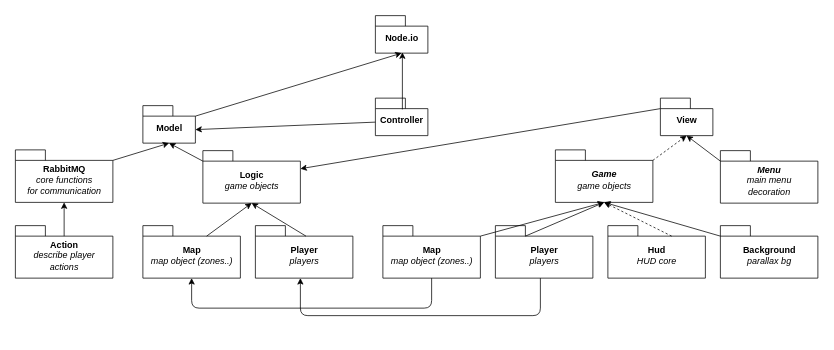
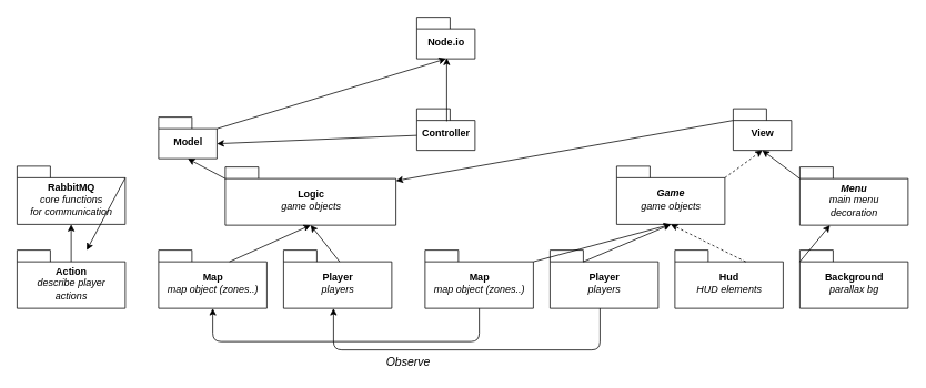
  <mxCell id="0" />
  <mxCell id="1" parent="0" />
  <mxCell id="2" value="Model" style="shape=folder;fontStyle=1;spacingTop=10;tabWidth=40;tabHeight=14;tabPosition=left;html=1;" vertex="1" parent="1"><mxGeometry x="190" y="140" width="70" height="50" as="geometry" /></mxCell>
  <mxCell id="3" value="View" style="shape=folder;fontStyle=1;spacingTop=10;tabWidth=40;tabHeight=14;tabPosition=left;html=1;" vertex="1" parent="1"><mxGeometry x="880" y="130" width="70" height="50" as="geometry" /></mxCell>
  <mxCell id="4" value="Controller" style="shape=folder;fontStyle=1;spacingTop=10;tabWidth=40;tabHeight=14;tabPosition=left;html=1;" vertex="1" parent="1"><mxGeometry x="500" y="130" width="70" height="50" as="geometry" /></mxCell>
  <mxCell id="5" value="RabbitMQ&lt;br&gt;&lt;span style=&quot;font-weight: 400&quot;&gt;&lt;i&gt;core functions &lt;br&gt;for communication&lt;/i&gt;&lt;/span&gt;" style="shape=folder;fontStyle=1;spacingTop=10;tabWidth=40;tabHeight=14;tabPosition=left;html=1;" vertex="1" parent="1"><mxGeometry x="20" y="199" width="130" height="70" as="geometry" /></mxCell>
- <mxCell id="6" value="Logic&lt;br&gt;&lt;span style=&quot;font-weight: 400&quot;&gt;&lt;i&gt;game objects&lt;br&gt;&lt;/i&gt;&lt;/span&gt;" style="shape=folder;fontStyle=1;spacingTop=10;tabWidth=40;tabHeight=14;tabPosition=left;html=1;" vertex="1" parent="1"><mxGeometry x="270" y="200" width="130" height="70" as="geometry" /></mxCell>
+ <mxCell id="6" value="Logic&lt;br&gt;&lt;span style=&quot;font-weight: 400&quot;&gt;&lt;i&gt;game objects&lt;br&gt;&lt;/i&gt;&lt;/span&gt;" style="shape=folder;fontStyle=1;spacingTop=10;tabWidth=40;tabHeight=14;tabPosition=left;html=1;" vertex="1" parent="1"><mxGeometry x="270" y="200" width="205" height="70" as="geometry" /></mxCell>
  <mxCell id="7" value="Action&lt;br&gt;&lt;span style=&quot;font-weight: 400&quot;&gt;&lt;i&gt;describe player&lt;br&gt;actions&lt;/i&gt;&lt;/span&gt;" style="shape=folder;fontStyle=1;spacingTop=10;tabWidth=40;tabHeight=14;tabPosition=left;html=1;" vertex="1" parent="1"><mxGeometry x="20" y="300" width="130" height="70" as="geometry" /></mxCell>
  <mxCell id="8" value="Map&lt;br&gt;&lt;span style=&quot;font-weight: normal&quot;&gt;&lt;i&gt;map object (zones..)&lt;/i&gt;&lt;/span&gt;" style="shape=folder;fontStyle=1;spacingTop=10;tabWidth=40;tabHeight=14;tabPosition=left;html=1;" vertex="1" parent="1"><mxGeometry x="190" y="300" width="130" height="70" as="geometry" /></mxCell>
  <mxCell id="9" value="Player&lt;br&gt;&lt;span style=&quot;font-weight: normal&quot;&gt;&lt;i&gt;players&lt;/i&gt;&lt;/span&gt;" style="shape=folder;fontStyle=1;spacingTop=10;tabWidth=40;tabHeight=14;tabPosition=left;html=1;" vertex="1" parent="1"><mxGeometry x="340" y="300" width="130" height="70" as="geometry" /></mxCell>
  <mxCell id="10" value="&lt;i&gt;Game&lt;/i&gt;&lt;br&gt;&lt;span style=&quot;font-weight: 400&quot;&gt;&lt;i&gt;game objects&lt;/i&gt;&lt;/span&gt;" style="shape=folder;fontStyle=1;spacingTop=10;tabWidth=40;tabHeight=14;tabPosition=left;html=1;" vertex="1" parent="1"><mxGeometry x="740" y="199" width="130" height="70" as="geometry" /></mxCell>
  <mxCell id="11" value="&lt;i&gt;Menu&lt;br&gt;&lt;/i&gt;&lt;span style=&quot;font-weight: normal&quot;&gt;&lt;i&gt;main menu &lt;br&gt;decoration&lt;/i&gt;&lt;/span&gt;" style="shape=folder;fontStyle=1;spacingTop=10;tabWidth=40;tabHeight=14;tabPosition=left;html=1;" vertex="1" parent="1"><mxGeometry x="960" y="200" width="130" height="70" as="geometry" /></mxCell>
  <mxCell id="12" value="Map&lt;br&gt;&lt;span style=&quot;font-weight: normal&quot;&gt;&lt;i&gt;map object (zones..)&lt;/i&gt;&lt;/span&gt;" style="shape=folder;fontStyle=1;spacingTop=10;tabWidth=40;tabHeight=14;tabPosition=left;html=1;" vertex="1" parent="1"><mxGeometry x="510" y="300" width="130" height="70" as="geometry" /></mxCell>
  <mxCell id="13" value="Player&lt;br&gt;&lt;span style=&quot;font-weight: normal&quot;&gt;&lt;i&gt;players&lt;/i&gt;&lt;/span&gt;" style="shape=folder;fontStyle=1;spacingTop=10;tabWidth=40;tabHeight=14;tabPosition=left;html=1;" vertex="1" parent="1"><mxGeometry x="660" y="300" width="130" height="70" as="geometry" /></mxCell>
- <mxCell id="14" value="Hud&lt;br&gt;&lt;i style=&quot;font-weight: normal&quot;&gt;HUD core&lt;/i&gt;" style="shape=folder;fontStyle=1;spacingTop=10;tabWidth=40;tabHeight=14;tabPosition=left;html=1;" vertex="1" parent="1"><mxGeometry x="810" y="300" width="130" height="70" as="geometry" /></mxCell>
+ <mxCell id="14" value="Hud&lt;br&gt;&lt;i style=&quot;font-weight: normal&quot;&gt;HUD elements&lt;/i&gt;" style="shape=folder;fontStyle=1;spacingTop=10;tabWidth=40;tabHeight=14;tabPosition=left;html=1;" vertex="1" parent="1"><mxGeometry x="810" y="300" width="130" height="70" as="geometry" /></mxCell>
  <mxCell id="15" value="Background&lt;br&gt;&lt;span style=&quot;font-weight: 400&quot;&gt;&lt;i&gt;parallax bg&lt;/i&gt;&lt;/span&gt;" style="shape=folder;fontStyle=1;spacingTop=10;tabWidth=40;tabHeight=14;tabPosition=left;html=1;" vertex="1" parent="1"><mxGeometry x="960" y="300" width="130" height="70" as="geometry" /></mxCell>
- <mxCell id="16" value="" style="endArrow=classic;html=1;entryX=0.5;entryY=1;entryDx=0;entryDy=0;entryPerimeter=0;exitX=0;exitY=0;exitDx=130;exitDy=14;exitPerimeter=0;" edge="1" parent="1" source="5" target="2"><mxGeometry width="50" height="50" relative="1" as="geometry"><mxPoint x="180" y="270" as="sourcePoint" /><mxPoint x="230" y="220" as="targetPoint" /></mxGeometry></mxCell>
+ <mxCell id="16" value="" style="endArrow=classic;html=1;exitX=0;exitY=0;exitDx=130;exitDy=14;exitPerimeter=0;" edge="1" parent="1" source="5" target="7"><mxGeometry width="50" height="50" relative="1" as="geometry"><mxPoint x="180" y="270" as="sourcePoint" /><mxPoint x="230" y="220" as="targetPoint" /></mxGeometry></mxCell>
  <mxCell id="17" value="" style="endArrow=classic;html=1;entryX=0.5;entryY=1;entryDx=0;entryDy=0;entryPerimeter=0;exitX=0;exitY=0;exitDx=0;exitDy=14;exitPerimeter=0;" edge="1" parent="1" source="6" target="2"><mxGeometry width="50" height="50" relative="1" as="geometry"><mxPoint x="210" y="270" as="sourcePoint" /><mxPoint x="260" y="220" as="targetPoint" /></mxGeometry></mxCell>
  <mxCell id="18" value="" style="endArrow=classic;html=1;entryX=0.5;entryY=1;entryDx=0;entryDy=0;entryPerimeter=0;" edge="1" parent="1" target="5"><mxGeometry width="50" height="50" relative="1" as="geometry"><mxPoint x="85" y="314" as="sourcePoint" /><mxPoint x="220" y="250" as="targetPoint" /></mxGeometry></mxCell>
  <mxCell id="19" value="" style="endArrow=classic;html=1;entryX=0.5;entryY=1;entryDx=0;entryDy=0;entryPerimeter=0;exitX=0;exitY=0;exitDx=85;exitDy=14;exitPerimeter=0;" edge="1" parent="1" source="8" target="6"><mxGeometry width="50" height="50" relative="1" as="geometry"><mxPoint x="210" y="290" as="sourcePoint" /><mxPoint x="260" y="240" as="targetPoint" /></mxGeometry></mxCell>
  <mxCell id="20" value="" style="endArrow=classic;html=1;exitX=0.519;exitY=0.2;exitDx=0;exitDy=0;exitPerimeter=0;entryX=0.5;entryY=1;entryDx=0;entryDy=0;entryPerimeter=0;" edge="1" parent="1" source="9" target="6"><mxGeometry width="50" height="50" relative="1" as="geometry"><mxPoint x="410" y="310" as="sourcePoint" /><mxPoint x="460" y="260" as="targetPoint" /></mxGeometry></mxCell>
  <mxCell id="21" value="" style="endArrow=classic;html=1;exitX=0;exitY=0;exitDx=130;exitDy=14;exitPerimeter=0;entryX=0.5;entryY=1;entryDx=0;entryDy=0;entryPerimeter=0;" edge="1" parent="1" source="12" target="10"><mxGeometry width="50" height="50" relative="1" as="geometry"><mxPoint x="650" y="300" as="sourcePoint" /><mxPoint x="700" y="250" as="targetPoint" /></mxGeometry></mxCell>
  <mxCell id="22" value="" style="endArrow=classic;html=1;entryX=0.5;entryY=1;entryDx=0;entryDy=0;entryPerimeter=0;exitX=0;exitY=0;exitDx=40;exitDy=14;exitPerimeter=0;" edge="1" parent="1" source="13" target="10"><mxGeometry width="50" height="50" relative="1" as="geometry"><mxPoint x="750" y="410" as="sourcePoint" /><mxPoint x="800" y="360" as="targetPoint" /></mxGeometry></mxCell>
  <mxCell id="23" value="" style="endArrow=classic;html=1;entryX=0.5;entryY=1;entryDx=0;entryDy=0;entryPerimeter=0;exitX=0;exitY=0;exitDx=85;exitDy=14;exitPerimeter=0;dashed=1;" edge="1" parent="1" source="14" target="10"><mxGeometry width="50" height="50" relative="1" as="geometry"><mxPoint x="920" y="590" as="sourcePoint" /><mxPoint x="970" y="540" as="targetPoint" /></mxGeometry></mxCell>
- <mxCell id="24" value="" style="endArrow=classic;html=1;entryX=0.5;entryY=1;entryDx=0;entryDy=0;entryPerimeter=0;exitX=0;exitY=0;exitDx=0;exitDy=14;exitPerimeter=0;" edge="1" parent="1" source="15" target="10"><mxGeometry width="50" height="50" relative="1" as="geometry"><mxPoint x="1110" y="420" as="sourcePoint" /><mxPoint x="1160" y="370" as="targetPoint" /></mxGeometry></mxCell>
+ <mxCell id="24" value="" style="endArrow=classic;html=1;exitX=0;exitY=0;exitDx=0;exitDy=14;exitPerimeter=0;" edge="1" parent="1" source="15" target="11"><mxGeometry width="50" height="50" relative="1" as="geometry"><mxPoint x="1110" y="420" as="sourcePoint" /><mxPoint x="1160" y="370" as="targetPoint" /></mxGeometry></mxCell>
  <mxCell id="25" value="" style="endArrow=classic;html=1;entryX=0.5;entryY=1;entryDx=0;entryDy=0;entryPerimeter=0;exitX=0;exitY=0;exitDx=130;exitDy=14;exitPerimeter=0;dashed=1;" edge="1" parent="1" source="10" target="3"><mxGeometry width="50" height="50" relative="1" as="geometry"><mxPoint x="780" y="190" as="sourcePoint" /><mxPoint x="830" y="140" as="targetPoint" /></mxGeometry></mxCell>
  <mxCell id="26" value="" style="endArrow=classic;html=1;entryX=0.5;entryY=1;entryDx=0;entryDy=0;entryPerimeter=0;exitX=0;exitY=0;exitDx=0;exitDy=14;exitPerimeter=0;" edge="1" parent="1" source="11" target="3"><mxGeometry width="50" height="50" relative="1" as="geometry"><mxPoint x="920" y="260" as="sourcePoint" /><mxPoint x="970" y="210" as="targetPoint" /></mxGeometry></mxCell>
  <mxCell id="27" value="" style="endArrow=classic;html=1;entryX=0.5;entryY=1;entryDx=0;entryDy=0;entryPerimeter=0;exitX=0.5;exitY=1;exitDx=0;exitDy=0;exitPerimeter=0;" edge="1" parent="1" source="12" target="8"><mxGeometry width="50" height="50" relative="1" as="geometry"><mxPoint x="570" y="410" as="sourcePoint" /><mxPoint x="500" y="430" as="targetPoint" /><Array as="points"><mxPoint x="575" y="410" /><mxPoint x="255" y="410" /></Array></mxGeometry></mxCell>
  <mxCell id="28" value="" style="endArrow=classic;html=1;entryX=0.5;entryY=1;entryDx=0;entryDy=0;entryPerimeter=0;exitX=0.5;exitY=1;exitDx=0;exitDy=0;exitPerimeter=0;" edge="1" parent="1"><mxGeometry width="50" height="50" relative="1" as="geometry"><mxPoint x="720" y="370" as="sourcePoint" /><mxPoint x="400" y="370" as="targetPoint" /><Array as="points"><mxPoint x="720" y="420" /><mxPoint x="400" y="420" /></Array></mxGeometry></mxCell>
+ <mxCell id="29" value="&lt;i&gt;&lt;font style=&quot;font-size: 14px&quot;&gt;Observe&lt;/font&gt;&lt;/i&gt;" style="text;html=1;strokeColor=none;fillColor=none;align=center;verticalAlign=middle;whiteSpace=wrap;rounded=0;" vertex="1" parent="1"><mxGeometry x="470" y="424" width="40" height="20" as="geometry" /></mxCell>
  <mxCell id="30" value="Node.io" style="shape=folder;fontStyle=1;spacingTop=10;tabWidth=40;tabHeight=14;tabPosition=left;html=1;" vertex="1" parent="1"><mxGeometry x="500" y="20" width="70" height="50" as="geometry" /></mxCell>
  <mxCell id="31" value="" style="endArrow=classic;html=1;entryX=0.5;entryY=1;entryDx=0;entryDy=0;entryPerimeter=0;exitX=0;exitY=0;exitDx=70;exitDy=14;exitPerimeter=0;" edge="1" parent="1" source="2" target="30"><mxGeometry width="50" height="50" relative="1" as="geometry"><mxPoint x="290" y="120" as="sourcePoint" /><mxPoint x="340" y="70" as="targetPoint" /></mxGeometry></mxCell>
  <mxCell id="32" value="" style="endArrow=classic;html=1;entryX=0.5;entryY=1;entryDx=0;entryDy=0;entryPerimeter=0;" edge="1" parent="1"><mxGeometry width="50" height="50" relative="1" as="geometry"><mxPoint x="536" y="145" as="sourcePoint" /><mxPoint x="536" y="69" as="targetPoint" /></mxGeometry></mxCell>
  <mxCell id="33" value="" style="endArrow=classic;html=1;exitX=0;exitY=0;exitDx=0;exitDy=14;exitPerimeter=0;" edge="1" parent="1" source="3" target="6"><mxGeometry width="50" height="50" relative="1" as="geometry"><mxPoint x="680" y="150" as="sourcePoint" /><mxPoint x="730" y="100" as="targetPoint" /></mxGeometry></mxCell>
  <mxCell id="34" value="" style="endArrow=classic;html=1;entryX=0;entryY=0;entryDx=70;entryDy=32;entryPerimeter=0;exitX=0;exitY=0;exitDx=0;exitDy=32;exitPerimeter=0;" edge="1" parent="1" source="4" target="2"><mxGeometry width="50" height="50" relative="1" as="geometry"><mxPoint x="420" y="180" as="sourcePoint" /><mxPoint x="470" y="130" as="targetPoint" /></mxGeometry></mxCell>
